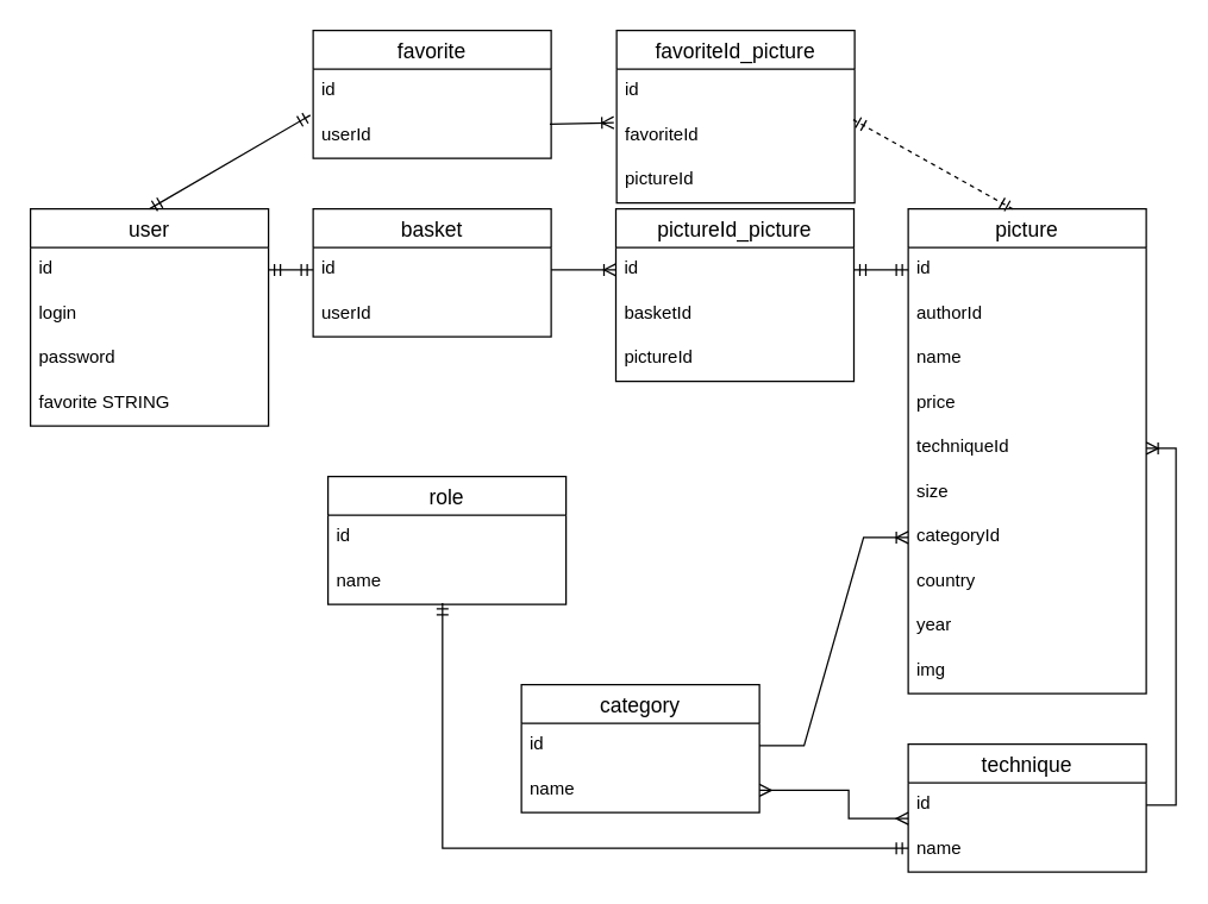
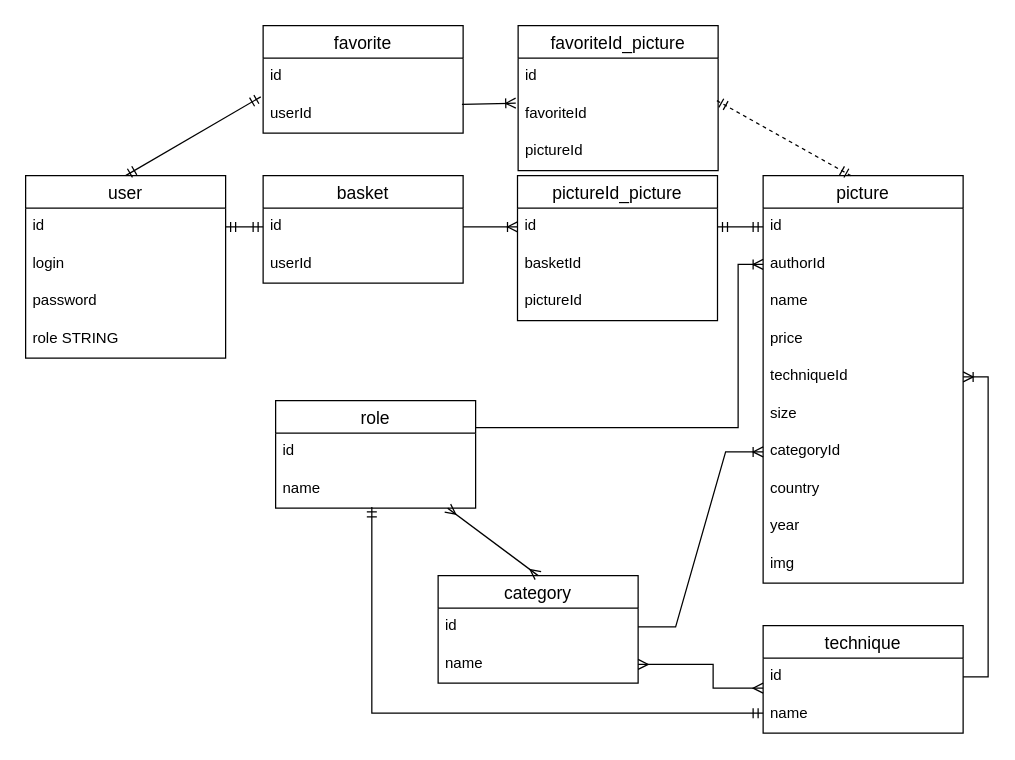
  <mxCell id="0" />
  <mxCell id="1" parent="0" />
  <mxCell id="2" value="user" style="swimlane;fontStyle=0;childLayout=stackLayout;horizontal=1;startSize=26;horizontalStack=0;resizeParent=1;resizeParentMax=0;resizeLast=0;collapsible=1;marginBottom=0;align=center;fontSize=14;" parent="1" vertex="1"><mxGeometry x="20" y="140" width="160" height="146" as="geometry" /></mxCell>
  <mxCell id="3" value="id" style="text;strokeColor=none;fillColor=none;spacingLeft=4;spacingRight=4;overflow=hidden;rotatable=0;points=[[0,0.5],[1,0.5]];portConstraint=eastwest;fontSize=12;" parent="2" vertex="1"><mxGeometry y="26" width="160" height="30" as="geometry" /></mxCell>
  <mxCell id="4" value="login" style="text;strokeColor=none;fillColor=none;spacingLeft=4;spacingRight=4;overflow=hidden;rotatable=0;points=[[0,0.5],[1,0.5]];portConstraint=eastwest;fontSize=12;" parent="2" vertex="1"><mxGeometry y="56" width="160" height="30" as="geometry" /></mxCell>
  <mxCell id="5" value="password" style="text;strokeColor=none;fillColor=none;spacingLeft=4;spacingRight=4;overflow=hidden;rotatable=0;points=[[0,0.5],[1,0.5]];portConstraint=eastwest;fontSize=12;" parent="2" vertex="1"><mxGeometry y="86" width="160" height="30" as="geometry" /></mxCell>
- <mxCell id="6" value="favorite STRING" style="text;strokeColor=none;fillColor=none;spacingLeft=4;spacingRight=4;overflow=hidden;rotatable=0;points=[[0,0.5],[1,0.5]];portConstraint=eastwest;fontSize=12;" parent="2" vertex="1"><mxGeometry y="116" width="160" height="30" as="geometry" /></mxCell>
+ <mxCell id="6" value="role STRING" style="text;strokeColor=none;fillColor=none;spacingLeft=4;spacingRight=4;overflow=hidden;rotatable=0;points=[[0,0.5],[1,0.5]];portConstraint=eastwest;fontSize=12;" parent="2" vertex="1"><mxGeometry y="116" width="160" height="30" as="geometry" /></mxCell>
  <mxCell id="7" value="basket" style="swimlane;fontStyle=0;childLayout=stackLayout;horizontal=1;startSize=26;horizontalStack=0;resizeParent=1;resizeParentMax=0;resizeLast=0;collapsible=1;marginBottom=0;align=center;fontSize=14;" parent="1" vertex="1"><mxGeometry x="210" y="140" width="160" height="86" as="geometry" /></mxCell>
  <mxCell id="8" value="id" style="text;strokeColor=none;fillColor=none;spacingLeft=4;spacingRight=4;overflow=hidden;rotatable=0;points=[[0,0.5],[1,0.5]];portConstraint=eastwest;fontSize=12;" parent="7" vertex="1"><mxGeometry y="26" width="160" height="30" as="geometry" /></mxCell>
  <mxCell id="9" value="userId" style="text;strokeColor=none;fillColor=none;spacingLeft=4;spacingRight=4;overflow=hidden;rotatable=0;points=[[0,0.5],[1,0.5]];portConstraint=eastwest;fontSize=12;" parent="7" vertex="1"><mxGeometry y="56" width="160" height="30" as="geometry" /></mxCell>
  <mxCell id="10" value="" style="fontSize=12;html=1;endArrow=ERmandOne;startArrow=ERmandOne;rounded=0;exitX=1;exitY=0.5;exitDx=0;exitDy=0;entryX=0;entryY=0.5;entryDx=0;entryDy=0;" parent="1" source="3" target="8" edge="1"><mxGeometry width="100" height="100" relative="1" as="geometry"><mxPoint x="260" y="260" as="sourcePoint" /><mxPoint x="360" y="160" as="targetPoint" /></mxGeometry></mxCell>
  <mxCell id="11" value="picture" style="swimlane;fontStyle=0;childLayout=stackLayout;horizontal=1;startSize=26;horizontalStack=0;resizeParent=1;resizeParentMax=0;resizeLast=0;collapsible=1;marginBottom=0;align=center;fontSize=14;" parent="1" vertex="1"><mxGeometry x="610" y="140" width="160" height="326" as="geometry" /></mxCell>
  <mxCell id="12" value="id" style="text;strokeColor=none;fillColor=none;spacingLeft=4;spacingRight=4;overflow=hidden;rotatable=0;points=[[0,0.5],[1,0.5]];portConstraint=eastwest;fontSize=12;" parent="11" vertex="1"><mxGeometry y="26" width="160" height="30" as="geometry" /></mxCell>
  <mxCell id="13" value="authorId" style="text;strokeColor=none;fillColor=none;spacingLeft=4;spacingRight=4;overflow=hidden;rotatable=0;points=[[0,0.5],[1,0.5]];portConstraint=eastwest;fontSize=12;" parent="11" vertex="1"><mxGeometry y="56" width="160" height="30" as="geometry" /></mxCell>
  <mxCell id="14" value="name" style="text;strokeColor=none;fillColor=none;spacingLeft=4;spacingRight=4;overflow=hidden;rotatable=0;points=[[0,0.5],[1,0.5]];portConstraint=eastwest;fontSize=12;" parent="11" vertex="1"><mxGeometry y="86" width="160" height="30" as="geometry" /></mxCell>
  <mxCell id="15" value="price" style="text;strokeColor=none;fillColor=none;spacingLeft=4;spacingRight=4;overflow=hidden;rotatable=0;points=[[0,0.5],[1,0.5]];portConstraint=eastwest;fontSize=12;" parent="11" vertex="1"><mxGeometry y="116" width="160" height="30" as="geometry" /></mxCell>
  <mxCell id="16" value="techniqueId" style="text;strokeColor=none;fillColor=none;spacingLeft=4;spacingRight=4;overflow=hidden;rotatable=0;points=[[0,0.5],[1,0.5]];portConstraint=eastwest;fontSize=12;" parent="11" vertex="1"><mxGeometry y="146" width="160" height="30" as="geometry" /></mxCell>
  <mxCell id="17" value="size" style="text;strokeColor=none;fillColor=none;spacingLeft=4;spacingRight=4;overflow=hidden;rotatable=0;points=[[0,0.5],[1,0.5]];portConstraint=eastwest;fontSize=12;" parent="11" vertex="1"><mxGeometry y="176" width="160" height="30" as="geometry" /></mxCell>
  <mxCell id="18" value="categoryId" style="text;strokeColor=none;fillColor=none;spacingLeft=4;spacingRight=4;overflow=hidden;rotatable=0;points=[[0,0.5],[1,0.5]];portConstraint=eastwest;fontSize=12;" parent="11" vertex="1"><mxGeometry y="206" width="160" height="30" as="geometry" /></mxCell>
  <mxCell id="19" value="country" style="text;strokeColor=none;fillColor=none;spacingLeft=4;spacingRight=4;overflow=hidden;rotatable=0;points=[[0,0.5],[1,0.5]];portConstraint=eastwest;fontSize=12;" parent="11" vertex="1"><mxGeometry y="236" width="160" height="30" as="geometry" /></mxCell>
  <mxCell id="20" value="year" style="text;strokeColor=none;fillColor=none;spacingLeft=4;spacingRight=4;overflow=hidden;rotatable=0;points=[[0,0.5],[1,0.5]];portConstraint=eastwest;fontSize=12;" parent="11" vertex="1"><mxGeometry y="266" width="160" height="30" as="geometry" /></mxCell>
  <mxCell id="21" value="img" style="text;strokeColor=none;fillColor=none;spacingLeft=4;spacingRight=4;overflow=hidden;rotatable=0;points=[[0,0.5],[1,0.5]];portConstraint=eastwest;fontSize=12;" vertex="1" parent="11"><mxGeometry y="296" width="160" height="30" as="geometry" /></mxCell>
  <mxCell id="22" value="role" style="swimlane;fontStyle=0;childLayout=stackLayout;horizontal=1;startSize=26;horizontalStack=0;resizeParent=1;resizeParentMax=0;resizeLast=0;collapsible=1;marginBottom=0;align=center;fontSize=14;" parent="1" vertex="1"><mxGeometry x="220" y="320" width="160" height="86" as="geometry" /></mxCell>
  <mxCell id="23" value="id" style="text;strokeColor=none;fillColor=none;spacingLeft=4;spacingRight=4;overflow=hidden;rotatable=0;points=[[0,0.5],[1,0.5]];portConstraint=eastwest;fontSize=12;" parent="22" vertex="1"><mxGeometry y="26" width="160" height="30" as="geometry" /></mxCell>
  <mxCell id="24" value="name" style="text;strokeColor=none;fillColor=none;spacingLeft=4;spacingRight=4;overflow=hidden;rotatable=0;points=[[0,0.5],[1,0.5]];portConstraint=eastwest;fontSize=12;" parent="22" vertex="1"><mxGeometry y="56" width="160" height="30" as="geometry" /></mxCell>
  <mxCell id="25" value="technique" style="swimlane;fontStyle=0;childLayout=stackLayout;horizontal=1;startSize=26;horizontalStack=0;resizeParent=1;resizeParentMax=0;resizeLast=0;collapsible=1;marginBottom=0;align=center;fontSize=14;" parent="1" vertex="1"><mxGeometry x="610" y="500" width="160" height="86" as="geometry" /></mxCell>
  <mxCell id="26" value="id" style="text;strokeColor=none;fillColor=none;spacingLeft=4;spacingRight=4;overflow=hidden;rotatable=0;points=[[0,0.5],[1,0.5]];portConstraint=eastwest;fontSize=12;" parent="25" vertex="1"><mxGeometry y="26" width="160" height="30" as="geometry" /></mxCell>
  <mxCell id="27" value="name" style="text;strokeColor=none;fillColor=none;spacingLeft=4;spacingRight=4;overflow=hidden;rotatable=0;points=[[0,0.5],[1,0.5]];portConstraint=eastwest;fontSize=12;" parent="25" vertex="1"><mxGeometry y="56" width="160" height="30" as="geometry" /></mxCell>
  <mxCell id="28" value="category" style="swimlane;fontStyle=0;childLayout=stackLayout;horizontal=1;startSize=26;horizontalStack=0;resizeParent=1;resizeParentMax=0;resizeLast=0;collapsible=1;marginBottom=0;align=center;fontSize=14;" parent="1" vertex="1"><mxGeometry x="350" y="460" width="160" height="86" as="geometry" /></mxCell>
  <mxCell id="29" value="id" style="text;strokeColor=none;fillColor=none;spacingLeft=4;spacingRight=4;overflow=hidden;rotatable=0;points=[[0,0.5],[1,0.5]];portConstraint=eastwest;fontSize=12;" parent="28" vertex="1"><mxGeometry y="26" width="160" height="30" as="geometry" /></mxCell>
  <mxCell id="30" value="name" style="text;strokeColor=none;fillColor=none;spacingLeft=4;spacingRight=4;overflow=hidden;rotatable=0;points=[[0,0.5],[1,0.5]];portConstraint=eastwest;fontSize=12;" parent="28" vertex="1"><mxGeometry y="56" width="160" height="30" as="geometry" /></mxCell>
+ <mxCell id="31" value="" style="edgeStyle=elbowEdgeStyle;fontSize=12;html=1;endArrow=ERoneToMany;rounded=0;entryX=0;entryY=0.5;entryDx=0;entryDy=0;exitX=1;exitY=0.25;exitDx=0;exitDy=0;" parent="1" source="22" target="13" edge="1"><mxGeometry width="100" height="100" relative="1" as="geometry"><mxPoint x="530" y="522" as="sourcePoint" /><mxPoint x="530" y="510" as="targetPoint" /><Array as="points"><mxPoint x="590" y="300" /></Array></mxGeometry></mxCell>
  <mxCell id="32" value="" style="edgeStyle=elbowEdgeStyle;fontSize=12;html=1;endArrow=ERoneToMany;rounded=0;exitX=1;exitY=0.5;exitDx=0;exitDy=0;" parent="1" source="26" target="16" edge="1"><mxGeometry width="100" height="100" relative="1" as="geometry"><mxPoint x="750" y="610" as="sourcePoint" /><mxPoint x="850" y="510" as="targetPoint" /><Array as="points"><mxPoint x="790" y="400" /></Array></mxGeometry></mxCell>
  <mxCell id="33" value="" style="edgeStyle=entityRelationEdgeStyle;fontSize=12;html=1;endArrow=ERoneToMany;rounded=0;exitX=1;exitY=0.5;exitDx=0;exitDy=0;entryX=0;entryY=0.5;entryDx=0;entryDy=0;" parent="1" source="29" target="18" edge="1"><mxGeometry width="100" height="100" relative="1" as="geometry"><mxPoint x="510" y="730" as="sourcePoint" /><mxPoint x="610" y="630" as="targetPoint" /></mxGeometry></mxCell>
+ <mxCell id="34" value="" style="fontSize=12;html=1;endArrow=ERmany;startArrow=ERmany;rounded=0;jumpStyle=none;strokeColor=default;exitX=0.5;exitY=0;exitDx=0;exitDy=0;" parent="1" source="28" target="22" edge="1"><mxGeometry width="100" height="100" relative="1" as="geometry"><mxPoint x="340" y="670" as="sourcePoint" /><mxPoint x="350" y="690" as="targetPoint" /></mxGeometry></mxCell>
  <mxCell id="35" value="" style="edgeStyle=elbowEdgeStyle;fontSize=12;html=1;endArrow=ERmany;startArrow=ERmany;rounded=0;strokeColor=default;jumpStyle=none;exitX=1;exitY=0.5;exitDx=0;exitDy=0;" parent="1" source="30" edge="1"><mxGeometry width="100" height="100" relative="1" as="geometry"><mxPoint x="620" y="750" as="sourcePoint" /><mxPoint x="610" y="550" as="targetPoint" /><Array as="points"><mxPoint x="570" y="561" /></Array></mxGeometry></mxCell>
  <mxCell id="36" value="" style="edgeStyle=elbowEdgeStyle;fontSize=12;html=1;endArrow=ERmandOne;startArrow=ERmandOne;rounded=0;strokeColor=default;jumpStyle=none;elbow=vertical;entryX=0.481;entryY=0.967;entryDx=0;entryDy=0;entryPerimeter=0;" parent="1" target="24" edge="1"><mxGeometry width="100" height="100" relative="1" as="geometry"><mxPoint x="610" y="570" as="sourcePoint" /><mxPoint x="250" y="490" as="targetPoint" /><Array as="points"><mxPoint x="460" y="570" /><mxPoint x="410" y="580" /></Array></mxGeometry></mxCell>
  <mxCell id="37" value="pictureId_picture" style="swimlane;fontStyle=0;childLayout=stackLayout;horizontal=1;startSize=26;horizontalStack=0;resizeParent=1;resizeParentMax=0;resizeLast=0;collapsible=1;marginBottom=0;align=center;fontSize=14;" parent="1" vertex="1"><mxGeometry x="413.5" y="140" width="160" height="116" as="geometry" /></mxCell>
  <mxCell id="38" value="id" style="text;strokeColor=none;fillColor=none;spacingLeft=4;spacingRight=4;overflow=hidden;rotatable=0;points=[[0,0.5],[1,0.5]];portConstraint=eastwest;fontSize=12;" parent="37" vertex="1"><mxGeometry y="26" width="160" height="30" as="geometry" /></mxCell>
  <mxCell id="39" value="basketId" style="text;strokeColor=none;fillColor=none;spacingLeft=4;spacingRight=4;overflow=hidden;rotatable=0;points=[[0,0.5],[1,0.5]];portConstraint=eastwest;fontSize=12;" parent="37" vertex="1"><mxGeometry y="56" width="160" height="30" as="geometry" /></mxCell>
  <mxCell id="40" value="pictureId" style="text;strokeColor=none;fillColor=none;spacingLeft=4;spacingRight=4;overflow=hidden;rotatable=0;points=[[0,0.5],[1,0.5]];portConstraint=eastwest;fontSize=12;" parent="37" vertex="1"><mxGeometry y="86" width="160" height="30" as="geometry" /></mxCell>
  <mxCell id="41" value="" style="edgeStyle=entityRelationEdgeStyle;fontSize=12;html=1;endArrow=ERoneToMany;rounded=0;strokeColor=default;jumpStyle=none;entryX=0;entryY=0.5;entryDx=0;entryDy=0;" parent="1" source="8" target="38" edge="1"><mxGeometry width="100" height="100" relative="1" as="geometry"><mxPoint x="410" y="170" as="sourcePoint" /><mxPoint x="510" y="70" as="targetPoint" /></mxGeometry></mxCell>
  <mxCell id="42" value="" style="edgeStyle=entityRelationEdgeStyle;fontSize=12;html=1;endArrow=ERmandOne;startArrow=ERmandOne;rounded=0;strokeColor=default;jumpStyle=none;exitX=1;exitY=0.5;exitDx=0;exitDy=0;entryX=0;entryY=0.5;entryDx=0;entryDy=0;" parent="1" source="38" target="12" edge="1"><mxGeometry width="100" height="100" relative="1" as="geometry"><mxPoint x="550" y="160" as="sourcePoint" /><mxPoint x="650" y="60" as="targetPoint" /></mxGeometry></mxCell>
  <mxCell id="43" value="favorite" style="swimlane;fontStyle=0;childLayout=stackLayout;horizontal=1;startSize=26;horizontalStack=0;resizeParent=1;resizeParentMax=0;resizeLast=0;collapsible=1;marginBottom=0;align=center;fontSize=14;" parent="1" vertex="1"><mxGeometry x="210" width="160" height="86" as="geometry" y="20" /></mxCell>
  <mxCell id="44" value="id" style="text;strokeColor=none;fillColor=none;spacingLeft=4;spacingRight=4;overflow=hidden;rotatable=0;points=[[0,0.5],[1,0.5]];portConstraint=eastwest;fontSize=12;" parent="43" vertex="1"><mxGeometry y="26" width="160" height="30" as="geometry" /></mxCell>
  <mxCell id="45" value="userId" style="text;strokeColor=none;fillColor=none;spacingLeft=4;spacingRight=4;overflow=hidden;rotatable=0;points=[[0,0.5],[1,0.5]];portConstraint=eastwest;fontSize=12;" parent="43" vertex="1"><mxGeometry y="56" width="160" height="30" as="geometry" /></mxCell>
  <mxCell id="46" value="favoriteId_picture" style="swimlane;fontStyle=0;childLayout=stackLayout;horizontal=1;startSize=26;horizontalStack=0;resizeParent=1;resizeParentMax=0;resizeLast=0;collapsible=1;marginBottom=0;align=center;fontSize=14;" parent="1" vertex="1"><mxGeometry x="414" width="160" height="116" as="geometry" y="20" /></mxCell>
  <mxCell id="47" value="id" style="text;strokeColor=none;fillColor=none;spacingLeft=4;spacingRight=4;overflow=hidden;rotatable=0;points=[[0,0.5],[1,0.5]];portConstraint=eastwest;fontSize=12;" parent="46" vertex="1"><mxGeometry y="26" width="160" height="30" as="geometry" /></mxCell>
  <mxCell id="48" value="favoriteId" style="text;strokeColor=none;fillColor=none;spacingLeft=4;spacingRight=4;overflow=hidden;rotatable=0;points=[[0,0.5],[1,0.5]];portConstraint=eastwest;fontSize=12;" parent="46" vertex="1"><mxGeometry y="56" width="160" height="30" as="geometry" /></mxCell>
  <mxCell id="49" value="pictureId" style="text;strokeColor=none;fillColor=none;spacingLeft=4;spacingRight=4;overflow=hidden;rotatable=0;points=[[0,0.5],[1,0.5]];portConstraint=eastwest;fontSize=12;" parent="46" vertex="1"><mxGeometry y="86" width="160" height="30" as="geometry" /></mxCell>
  <mxCell id="50" value="" style="fontSize=12;html=1;endArrow=ERmandOne;startArrow=ERmandOne;rounded=0;strokeColor=default;jumpStyle=none;exitX=0.5;exitY=0;exitDx=0;exitDy=0;elbow=vertical;entryX=-0.012;entryY=1.033;entryDx=0;entryDy=0;entryPerimeter=0;" parent="1" source="2" target="44" edge="1"><mxGeometry width="100" height="100" relative="1" as="geometry"><mxPoint x="110" y="140" as="sourcePoint" /><mxPoint x="160" y="50" as="targetPoint" /></mxGeometry></mxCell>
  <mxCell id="51" value="" style="fontSize=12;html=1;endArrow=ERoneToMany;rounded=0;strokeColor=default;elbow=vertical;jumpStyle=none;exitX=0.994;exitY=0.233;exitDx=0;exitDy=0;exitPerimeter=0;entryX=-0.012;entryY=0.2;entryDx=0;entryDy=0;entryPerimeter=0;" parent="1" source="45" target="48" edge="1"><mxGeometry width="100" height="100" relative="1" as="geometry"><mxPoint x="360" y="170" as="sourcePoint" /><mxPoint x="460" y="70" as="targetPoint" /></mxGeometry></mxCell>
  <mxCell id="52" value="" style="fontSize=12;html=1;endArrow=ERmandOne;startArrow=ERmandOne;rounded=0;strokeColor=default;elbow=vertical;jumpStyle=none;exitX=0.994;exitY=0.133;exitDx=0;exitDy=0;exitPerimeter=0;entryX=0.438;entryY=0;entryDx=0;entryDy=0;entryPerimeter=0;dashed=1;" parent="1" source="48" target="11" edge="1"><mxGeometry width="100" height="100" relative="1" as="geometry"><mxPoint x="660" y="130" as="sourcePoint" /><mxPoint x="660" y="120" as="targetPoint" /></mxGeometry></mxCell>
